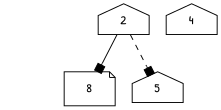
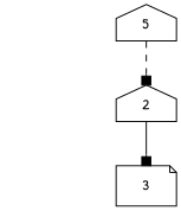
  digraph {
    fontname="Patrick Hand"
    node [fontname="Patrick Hand" shape=house]
    edge [arrowhead=box fontname="Patrick Hand"]
    n1 [label="maxT=14" style=invis shape=""]
-   3 [MAET=3118.63 MEET=3210.65 MIET=2907.17 shape=note label=8]
+   3 [MAET=3118.63 MEET=3210.65 MIET=2907.17 shape=note]
    2 [MAET=2402.34 MEET=2573.91 MIET=2358.21]
-   4 [MAET=894.21 MEET=1097.86 MIET=812.84]
    n5 [MAET=3625.93 MEET=3631.09 MIET=3390.82 label=5]
    2 -> 3 [style=solid]
-   2 -> n5 [style=dashed]
+   n5 -> 2 [style=dashed]
  }
